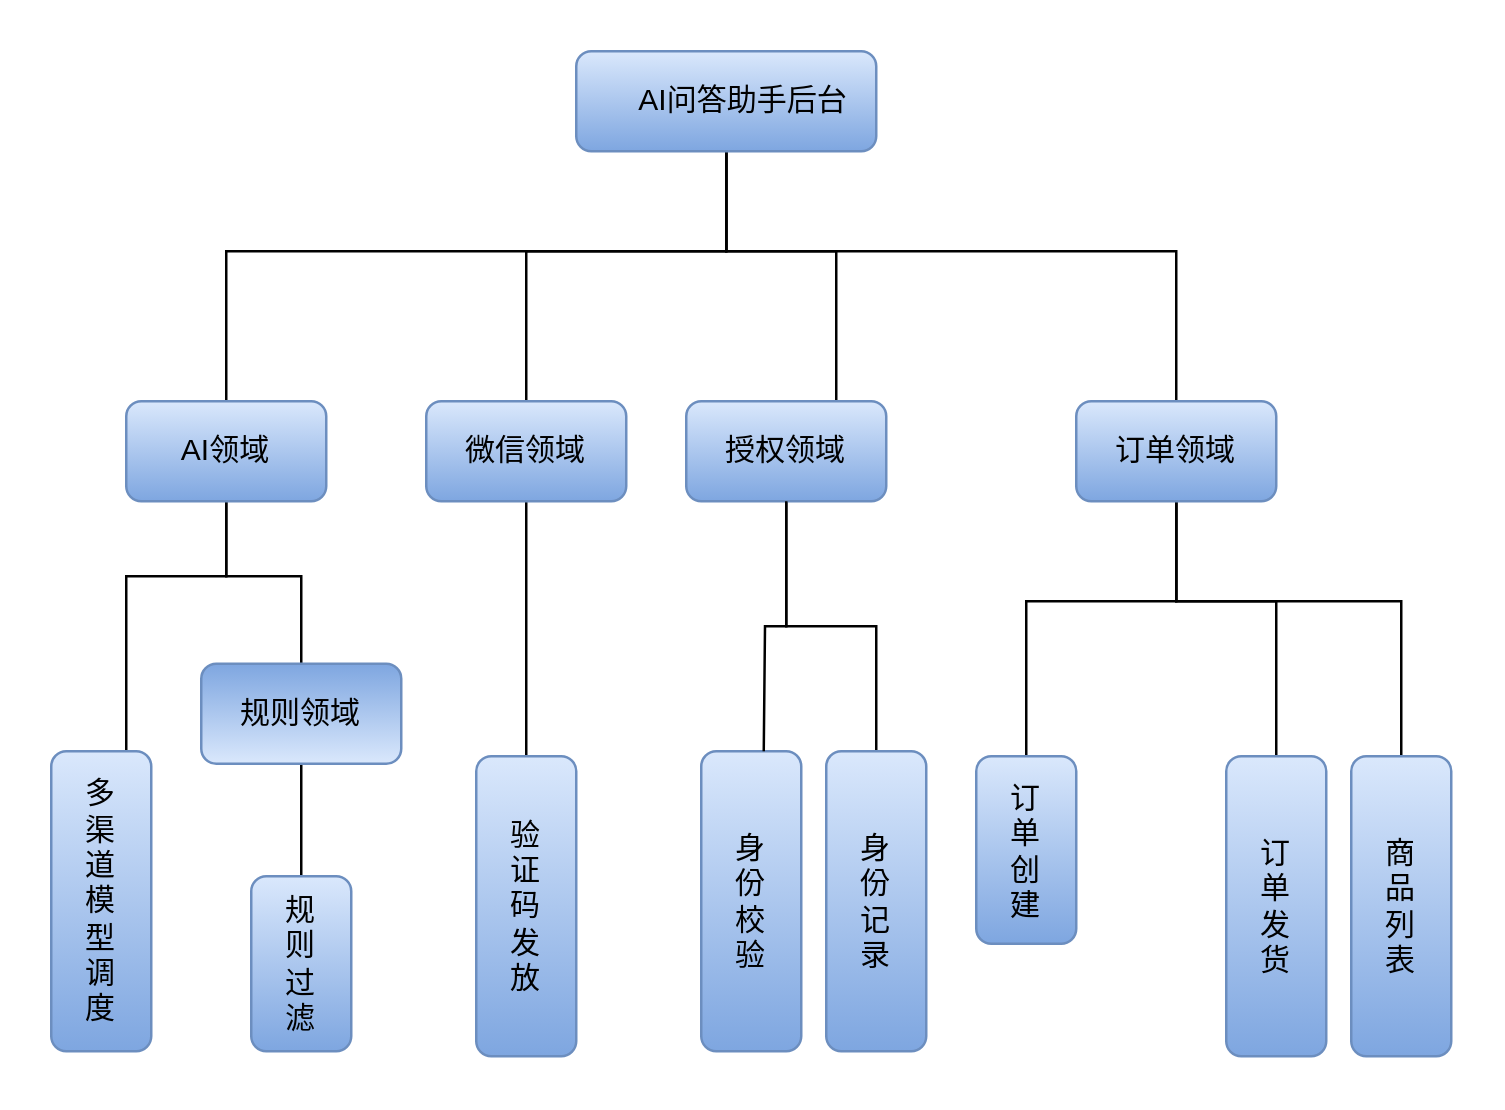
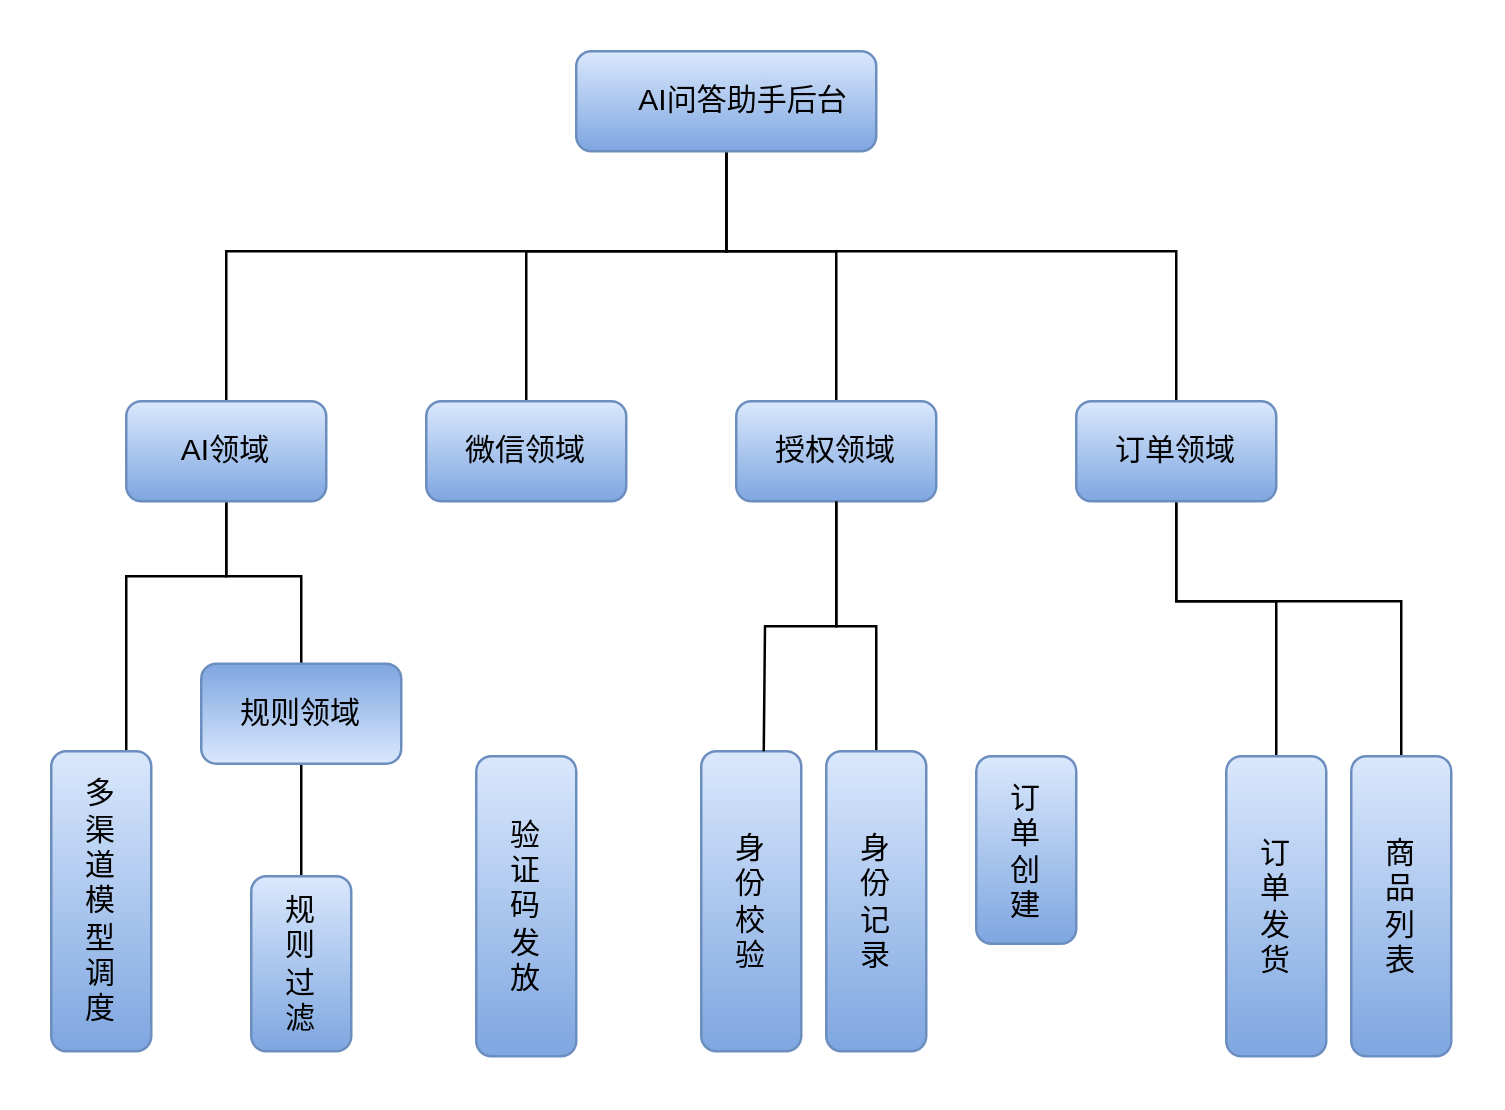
  <mxCell id="0" />
  <mxCell id="1" parent="0" />
  <mxCell id="2" style="edgeStyle=orthogonalEdgeStyle;rounded=0;orthogonalLoop=1;jettySize=auto;html=1;endArrow=none;endFill=0;" edge="1" parent="1" source="6" target="13"><mxGeometry relative="1" as="geometry"><Array as="points"><mxPoint x="290" y="100" /><mxPoint x="90" y="100" /></Array></mxGeometry></mxCell>
  <mxCell id="3" style="edgeStyle=orthogonalEdgeStyle;rounded=0;orthogonalLoop=1;jettySize=auto;html=1;endArrow=none;endFill=0;" edge="1" parent="1" source="6" target="15"><mxGeometry relative="1" as="geometry"><Array as="points"><mxPoint x="290" y="100" /><mxPoint x="210" y="100" /></Array></mxGeometry></mxCell>
  <mxCell id="4" style="edgeStyle=orthogonalEdgeStyle;rounded=0;orthogonalLoop=1;jettySize=auto;html=1;endArrow=none;endFill=0;" edge="1" parent="1" source="6" target="17"><mxGeometry relative="1" as="geometry"><Array as="points"><mxPoint x="290" y="100" /><mxPoint x="334" y="100" /></Array></mxGeometry></mxCell>
  <mxCell id="5" style="edgeStyle=orthogonalEdgeStyle;rounded=0;orthogonalLoop=1;jettySize=auto;html=1;endArrow=none;endFill=0;" edge="1" parent="1" source="6" target="10"><mxGeometry relative="1" as="geometry"><Array as="points"><mxPoint x="290" y="100" /><mxPoint x="470" y="100" /></Array></mxGeometry></mxCell>
  <mxCell id="6" value="&lt;p style=&quot;text-indent:10.5pt;mso-char-indent-count:1.0&quot; class=&quot;MsoNormal&quot;&gt;AI&lt;span style=&quot;font-family:宋体;mso-ascii-font-family:&amp;quot;Times New Roman&amp;quot;;&lt;br/&gt;mso-hansi-font-family:&amp;quot;Times New Roman&amp;quot;&quot;&gt;问答助手后台&lt;/span&gt;&lt;span lang=&quot;EN-US&quot;&gt;&lt;/span&gt;&lt;/p&gt;" style="rounded=1;whiteSpace=wrap;html=1;fillColor=#dae8fc;gradientColor=#7ea6e0;strokeColor=#6c8ebf;" vertex="1" parent="1"><mxGeometry x="230" y="20" width="120" height="40" as="geometry" /></mxCell>
- <mxCell id="7" style="edgeStyle=orthogonalEdgeStyle;rounded=0;orthogonalLoop=1;jettySize=auto;html=1;entryX=0;entryY=0.5;entryDx=0;entryDy=0;endArrow=none;endFill=0;" edge="1" parent="1" source="10" target="24"><mxGeometry relative="1" as="geometry"><Array as="points"><mxPoint x="470" y="240" /><mxPoint x="410" y="240" /></Array></mxGeometry></mxCell>
  <mxCell id="8" style="edgeStyle=orthogonalEdgeStyle;rounded=0;orthogonalLoop=1;jettySize=auto;html=1;endArrow=none;endFill=0;" edge="1" parent="1" source="10" target="25"><mxGeometry relative="1" as="geometry"><Array as="points"><mxPoint x="470" y="240" /><mxPoint x="510" y="240" /></Array></mxGeometry></mxCell>
  <mxCell id="9" style="edgeStyle=orthogonalEdgeStyle;rounded=0;orthogonalLoop=1;jettySize=auto;html=1;endArrow=none;endFill=0;" edge="1" parent="1" source="10" target="26"><mxGeometry relative="1" as="geometry"><Array as="points"><mxPoint x="470" y="240" /><mxPoint x="560" y="240" /></Array></mxGeometry></mxCell>
  <mxCell id="10" value="订单领域" style="rounded=1;whiteSpace=wrap;html=1;fillColor=#dae8fc;gradientColor=#7ea6e0;strokeColor=#6c8ebf;" vertex="1" parent="1"><mxGeometry x="430" y="160" width="80" height="40" as="geometry" /></mxCell>
  <mxCell id="11" style="edgeStyle=orthogonalEdgeStyle;rounded=0;orthogonalLoop=1;jettySize=auto;html=1;endArrow=none;endFill=0;" edge="1" parent="1" source="13" target="21"><mxGeometry relative="1" as="geometry"><Array as="points"><mxPoint x="90" y="230" /><mxPoint x="50" y="230" /></Array></mxGeometry></mxCell>
  <mxCell id="12" style="edgeStyle=orthogonalEdgeStyle;rounded=0;orthogonalLoop=1;jettySize=auto;html=1;endArrow=none;endFill=0;" edge="1" parent="1" source="13" target="19"><mxGeometry relative="1" as="geometry"><mxPoint x="110" y="260" as="targetPoint" /><Array as="points"><mxPoint x="90" y="230" /><mxPoint x="120" y="230" /></Array></mxGeometry></mxCell>
  <mxCell id="13" value="AI领域" style="rounded=1;whiteSpace=wrap;html=1;fillColor=#dae8fc;gradientColor=#7ea6e0;strokeColor=#6c8ebf;" vertex="1" parent="1"><mxGeometry x="50" y="160" width="80" height="40" as="geometry" /></mxCell>
- <mxCell id="14" style="edgeStyle=orthogonalEdgeStyle;rounded=0;orthogonalLoop=1;jettySize=auto;html=1;endArrow=none;endFill=0;" edge="1" parent="1" source="15" target="22"><mxGeometry relative="1" as="geometry" /></mxCell>
  <mxCell id="15" value="微信领域" style="rounded=1;whiteSpace=wrap;html=1;fillColor=#dae8fc;gradientColor=#7ea6e0;strokeColor=#6c8ebf;" vertex="1" parent="1"><mxGeometry x="170" y="160" width="80" height="40" as="geometry" /></mxCell>
  <mxCell id="16" style="edgeStyle=orthogonalEdgeStyle;rounded=0;orthogonalLoop=1;jettySize=auto;html=1;endArrow=none;endFill=0;" edge="1" parent="1" source="17" target="27"><mxGeometry relative="1" as="geometry" /></mxCell>
- <mxCell id="17" value="授权领域" style="rounded=1;whiteSpace=wrap;html=1;fillColor=#dae8fc;gradientColor=#7ea6e0;strokeColor=#6c8ebf;" vertex="1" parent="1"><mxGeometry x="274" y="160" width="80" height="40" as="geometry" /></mxCell>
+ <mxCell id="17" value="授权领域" style="rounded=1;whiteSpace=wrap;html=1;fillColor=#dae8fc;gradientColor=#7ea6e0;strokeColor=#6c8ebf;" vertex="1" parent="1"><mxGeometry x="294" y="160" width="80" height="40" as="geometry" /></mxCell>
  <mxCell id="18" style="edgeStyle=orthogonalEdgeStyle;rounded=0;orthogonalLoop=1;jettySize=auto;html=1;entryX=0;entryY=0.5;entryDx=0;entryDy=0;endArrow=none;endFill=0;" edge="1" parent="1" source="19" target="20"><mxGeometry relative="1" as="geometry" /></mxCell>
  <mxCell id="19" value="规则领域" style="rounded=1;whiteSpace=wrap;html=1;fillColor=#dae8fc;gradientColor=#7ea6e0;strokeColor=#6c8ebf;direction=west;" vertex="1" parent="1"><mxGeometry x="80" y="265" width="80" height="40" as="geometry" /></mxCell>
  <mxCell id="20" value="规&lt;br&gt;则&lt;br&gt;过&lt;br&gt;滤" style="rounded=1;whiteSpace=wrap;html=1;direction=south;fillColor=#dae8fc;gradientColor=#7ea6e0;strokeColor=#6c8ebf;gradientDirection=east;" vertex="1" parent="1"><mxGeometry x="100" y="350" width="40" height="70" as="geometry" /></mxCell>
  <mxCell id="21" value="多&lt;br&gt;渠&lt;br&gt;道&lt;br&gt;模&lt;br&gt;型&lt;br&gt;调&lt;br&gt;度" style="rounded=1;whiteSpace=wrap;html=1;direction=south;fillColor=#dae8fc;gradientColor=#7ea6e0;strokeColor=#6c8ebf;gradientDirection=east;" vertex="1" parent="1"><mxGeometry x="20" y="300" width="40" height="120" as="geometry" /></mxCell>
  <mxCell id="22" value="验&lt;br&gt;证&lt;br&gt;码&lt;br&gt;发&lt;br&gt;放" style="rounded=1;whiteSpace=wrap;html=1;direction=south;fillColor=#dae8fc;gradientColor=#7ea6e0;strokeColor=#6c8ebf;gradientDirection=east;" vertex="1" parent="1"><mxGeometry x="190" y="302" width="40" height="120" as="geometry" /></mxCell>
  <mxCell id="23" value="身&lt;br&gt;份&lt;br&gt;校&lt;br&gt;验" style="rounded=1;whiteSpace=wrap;html=1;direction=south;fillColor=#dae8fc;gradientColor=#7ea6e0;strokeColor=#6c8ebf;gradientDirection=east;" vertex="1" parent="1"><mxGeometry x="280" y="300" width="40" height="120" as="geometry" /></mxCell>
  <mxCell id="24" value="订&lt;br&gt;单&lt;br&gt;创&lt;br&gt;建" style="rounded=1;whiteSpace=wrap;html=1;direction=south;fillColor=#dae8fc;gradientColor=#7ea6e0;strokeColor=#6c8ebf;gradientDirection=east;" vertex="1" parent="1"><mxGeometry x="390" y="302" width="40" height="75" as="geometry" /></mxCell>
  <mxCell id="25" value="订&lt;br&gt;单&lt;br&gt;发&lt;br&gt;货" style="rounded=1;whiteSpace=wrap;html=1;direction=south;fillColor=#dae8fc;gradientColor=#7ea6e0;strokeColor=#6c8ebf;gradientDirection=east;" vertex="1" parent="1"><mxGeometry x="490" y="302" width="40" height="120" as="geometry" /></mxCell>
  <mxCell id="26" value="商&lt;br&gt;品&lt;br&gt;列&lt;br&gt;表" style="rounded=1;whiteSpace=wrap;html=1;direction=south;fillColor=#dae8fc;gradientColor=#7ea6e0;strokeColor=#6c8ebf;gradientDirection=east;" vertex="1" parent="1"><mxGeometry x="540" y="302" width="40" height="120" as="geometry" /></mxCell>
  <mxCell id="27" value="身&lt;br&gt;份&lt;br&gt;记&lt;br&gt;录" style="rounded=1;whiteSpace=wrap;html=1;direction=south;fillColor=#dae8fc;gradientColor=#7ea6e0;strokeColor=#6c8ebf;gradientDirection=east;" vertex="1" parent="1"><mxGeometry x="330" y="300" width="40" height="120" as="geometry" /></mxCell>
  <mxCell id="28" style="edgeStyle=orthogonalEdgeStyle;rounded=0;orthogonalLoop=1;jettySize=auto;html=1;endArrow=none;endFill=0;" edge="1" parent="1" source="17"><mxGeometry relative="1" as="geometry"><mxPoint x="305" y="300" as="targetPoint" /></mxGeometry></mxCell>
